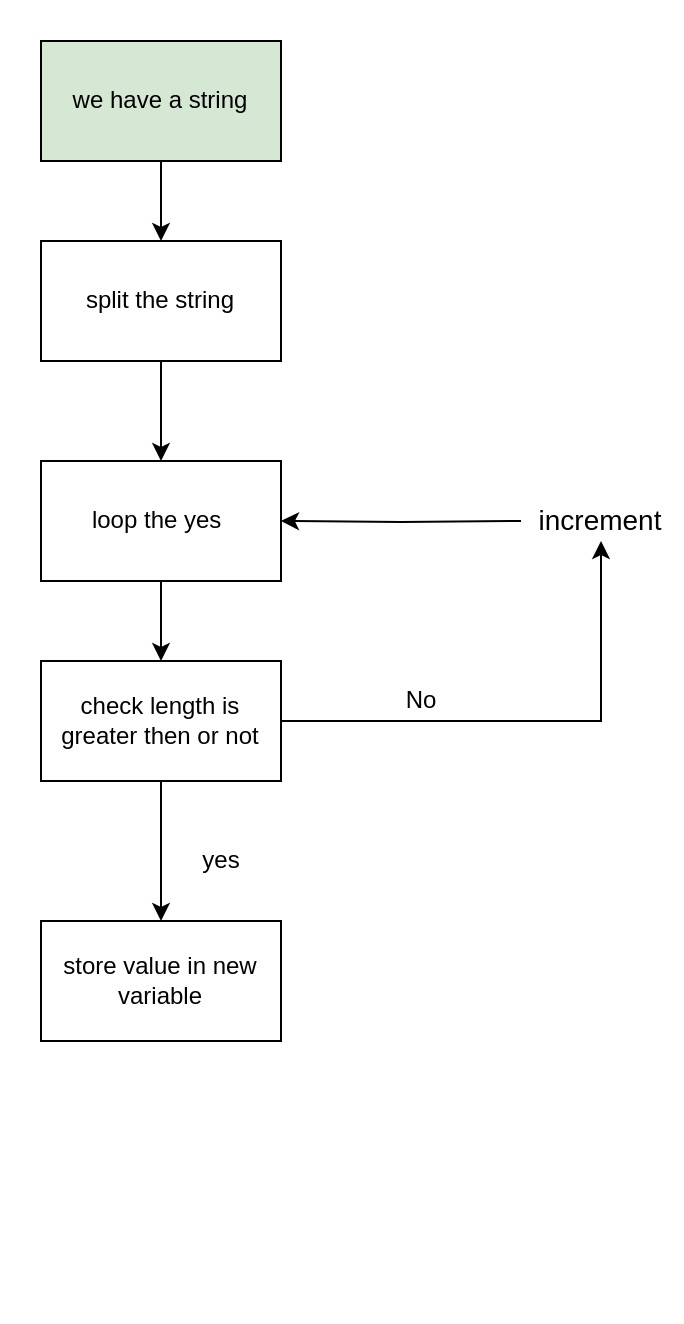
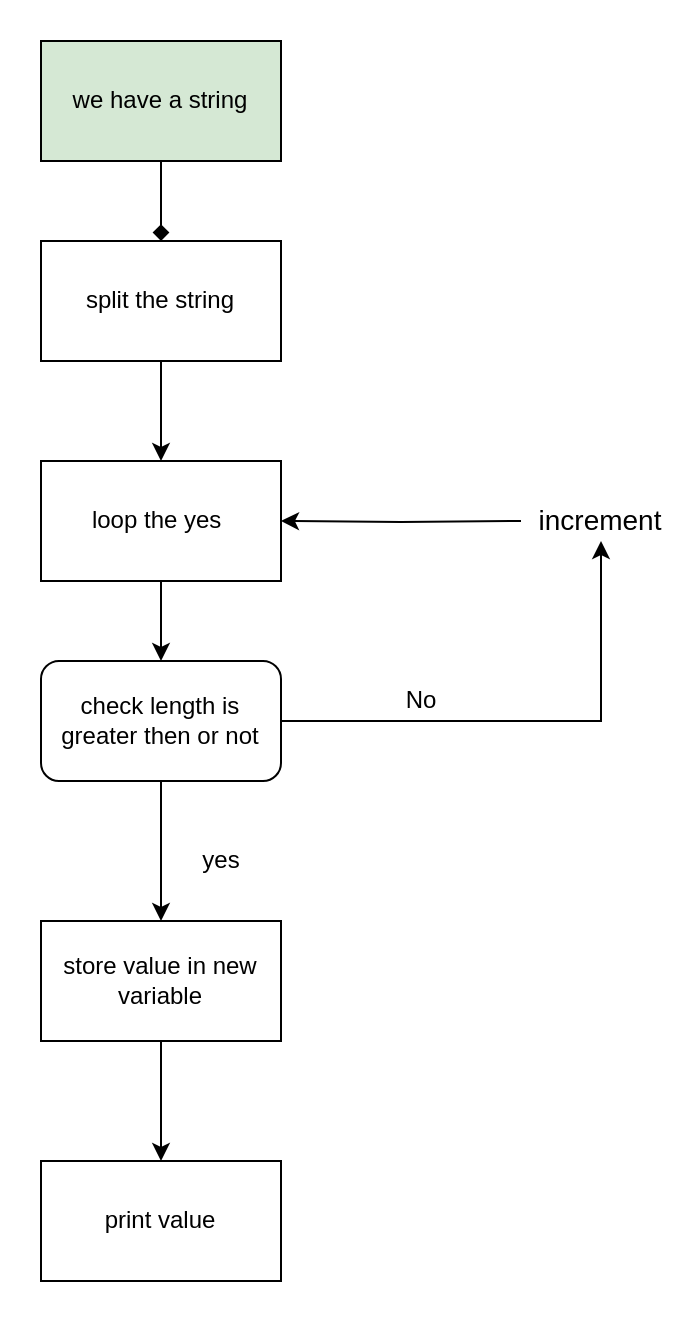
  <mxCell id="0" />
  <mxCell id="1" parent="0" />
- <mxCell id="2" style="edgeStyle=orthogonalEdgeStyle;rounded=0;orthogonalLoop=1;jettySize=auto;html=1;entryX=0.5;entryY=0;entryDx=0;entryDy=0;" edge="1" parent="1" source="3" target="5"><mxGeometry relative="1" as="geometry" /></mxCell>
+ <mxCell id="2" style="edgeStyle=orthogonalEdgeStyle;rounded=0;orthogonalLoop=1;jettySize=auto;html=1;entryX=0.5;entryY=0;entryDx=0;entryDy=0;endArrow=diamond;" edge="1" parent="1" source="3" target="5"><mxGeometry relative="1" as="geometry" /></mxCell>
  <mxCell id="3" value="we have a string" style="rounded=0;whiteSpace=wrap;html=1;fillColor=#d5e8d4;" vertex="1" parent="1"><mxGeometry x="20" y="20" width="120" height="60" as="geometry" /></mxCell>
  <mxCell id="4" style="edgeStyle=orthogonalEdgeStyle;rounded=0;orthogonalLoop=1;jettySize=auto;html=1;entryX=0.5;entryY=0;entryDx=0;entryDy=0;" edge="1" parent="1" source="5" target="7"><mxGeometry relative="1" as="geometry" /></mxCell>
  <mxCell id="5" value="split the string" style="rounded=0;whiteSpace=wrap;html=1;" vertex="1" parent="1"><mxGeometry x="20" y="120" width="120" height="60" as="geometry" /></mxCell>
  <mxCell id="6" style="edgeStyle=orthogonalEdgeStyle;rounded=0;orthogonalLoop=1;jettySize=auto;html=1;entryX=0.5;entryY=0;entryDx=0;entryDy=0;" edge="1" parent="1" source="7" target="10"><mxGeometry relative="1" as="geometry" /></mxCell>
  <mxCell id="7" value="loop the yes&amp;nbsp;" style="rounded=0;whiteSpace=wrap;html=1;" vertex="1" parent="1"><mxGeometry x="20" y="230" width="120" height="60" as="geometry" /></mxCell>
  <mxCell id="8" style="edgeStyle=orthogonalEdgeStyle;rounded=0;orthogonalLoop=1;jettySize=auto;html=1;" edge="1" parent="1" source="10" target="12"><mxGeometry relative="1" as="geometry" /></mxCell>
  <mxCell id="9" style="edgeStyle=orthogonalEdgeStyle;rounded=0;orthogonalLoop=1;jettySize=auto;html=1;entryX=0.5;entryY=1;entryDx=0;entryDy=0;" edge="1" parent="1" source="10" target="15"><mxGeometry relative="1" as="geometry" /></mxCell>
- <mxCell id="10" value="check length is greater then or not" style="rounded=0;whiteSpace=wrap;html=1;" vertex="1" parent="1"><mxGeometry x="20" y="330" width="120" height="60" as="geometry" /></mxCell>
+ <mxCell id="10" value="check length is greater then or not" style="whiteSpace=wrap;html=1;rounded=1;" vertex="1" parent="1"><mxGeometry x="20" y="330" width="120" height="60" as="geometry" /></mxCell>
+ <mxCell id="11" style="edgeStyle=orthogonalEdgeStyle;rounded=0;orthogonalLoop=1;jettySize=auto;html=1;entryX=0.5;entryY=0;entryDx=0;entryDy=0;" edge="1" parent="1" source="12" target="17"><mxGeometry relative="1" as="geometry" /></mxCell>
  <mxCell id="12" value="store value in new variable" style="rounded=0;whiteSpace=wrap;html=1;" vertex="1" parent="1"><mxGeometry x="20" y="460" width="120" height="60" as="geometry" /></mxCell>
  <mxCell id="13" value="yes" style="text;html=1;align=center;verticalAlign=middle;resizable=0;points=[];autosize=1;" vertex="1" parent="1"><mxGeometry x="95" y="420" width="30" height="20" as="geometry" /></mxCell>
  <mxCell id="14" style="edgeStyle=orthogonalEdgeStyle;rounded=0;orthogonalLoop=1;jettySize=auto;html=1;entryX=1;entryY=0.5;entryDx=0;entryDy=0;" edge="1" parent="1" target="7"><mxGeometry relative="1" as="geometry"><mxPoint x="260" y="260" as="sourcePoint" /></mxGeometry></mxCell>
  <mxCell id="15" value="&lt;font style=&quot;font-size: 14px&quot;&gt;increment&lt;/font&gt;" style="text;html=1;strokeColor=none;fillColor=none;align=center;verticalAlign=middle;whiteSpace=wrap;rounded=0;" vertex="1" parent="1"><mxGeometry x="280" y="250" width="40" height="20" as="geometry" /></mxCell>
  <mxCell id="16" value="No" style="text;html=1;align=center;verticalAlign=middle;resizable=0;points=[];autosize=1;" vertex="1" parent="1"><mxGeometry x="195" y="340" width="30" height="20" as="geometry" /></mxCell>
+ <mxCell id="17" value="print value" style="rounded=0;whiteSpace=wrap;html=1;" vertex="1" parent="1"><mxGeometry x="20" y="580" width="120" height="60" as="geometry" /></mxCell>
